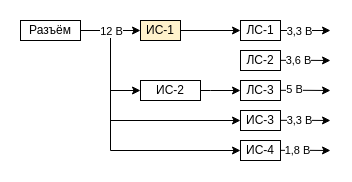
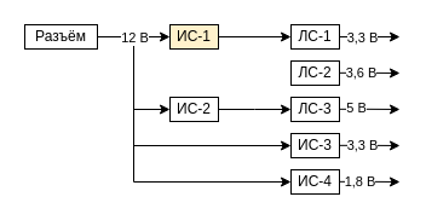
  <mxCell id="0" />
  <mxCell id="1" parent="0" />
  <mxCell id="2" style="edgeStyle=orthogonalEdgeStyle;rounded=0;orthogonalLoop=1;jettySize=auto;html=1;exitX=1;exitY=0.5;exitDx=0;exitDy=0;entryX=0;entryY=0.5;entryDx=0;entryDy=0;" edge="1" parent="1" source="7" target="9"><mxGeometry relative="1" as="geometry" /></mxCell>
  <mxCell id="3" style="edgeStyle=orthogonalEdgeStyle;rounded=0;orthogonalLoop=1;jettySize=auto;html=1;exitX=1;exitY=0.5;exitDx=0;exitDy=0;entryX=0;entryY=0.5;entryDx=0;entryDy=0;" edge="1" parent="1" source="7" target="11"><mxGeometry relative="1" as="geometry"><Array as="points"><mxPoint x="110" y="30" /><mxPoint x="110" y="90" /></Array></mxGeometry></mxCell>
  <mxCell id="4" style="edgeStyle=orthogonalEdgeStyle;rounded=0;orthogonalLoop=1;jettySize=auto;html=1;exitX=1;exitY=0.5;exitDx=0;exitDy=0;entryX=0;entryY=0.5;entryDx=0;entryDy=0;" edge="1" parent="1" source="7" target="12"><mxGeometry relative="1" as="geometry"><Array as="points"><mxPoint x="110" y="30" /><mxPoint x="110" y="120" /></Array></mxGeometry></mxCell>
  <mxCell id="5" style="edgeStyle=orthogonalEdgeStyle;rounded=0;orthogonalLoop=1;jettySize=auto;html=1;exitX=1;exitY=0.5;exitDx=0;exitDy=0;entryX=0;entryY=0.5;entryDx=0;entryDy=0;" edge="1" parent="1" source="7" target="13"><mxGeometry relative="1" as="geometry"><Array as="points"><mxPoint x="110" y="30" /><mxPoint x="110" y="150" /></Array></mxGeometry></mxCell>
  <mxCell id="6" value="12 В" style="edgeLabel;html=1;align=center;verticalAlign=middle;resizable=0;points=[];" vertex="1" connectable="0" parent="5"><mxGeometry x="-0.92" relative="1" as="geometry"><mxPoint x="19" as="offset" /></mxGeometry></mxCell>
  <mxCell id="7" value="Разъём" style="rounded=0;whiteSpace=wrap;html=1;" vertex="1" parent="1"><mxGeometry x="20" y="20" width="60" height="20" as="geometry" /></mxCell>
  <mxCell id="8" style="edgeStyle=orthogonalEdgeStyle;rounded=0;orthogonalLoop=1;jettySize=auto;html=1;exitX=1;exitY=0.5;exitDx=0;exitDy=0;entryX=0;entryY=0.5;entryDx=0;entryDy=0;" edge="1" parent="1" source="9" target="16"><mxGeometry relative="1" as="geometry" /></mxCell>
  <mxCell id="9" value="ИС-1" style="rounded=0;whiteSpace=wrap;html=1;fillColor=#fff2cc;" vertex="1" parent="1"><mxGeometry x="140" y="20" width="40" height="20" as="geometry" /></mxCell>
  <mxCell id="10" style="edgeStyle=orthogonalEdgeStyle;rounded=0;orthogonalLoop=1;jettySize=auto;html=1;exitX=1;exitY=0.5;exitDx=0;exitDy=0;entryX=0;entryY=0.5;entryDx=0;entryDy=0;" edge="1" parent="1" source="11" target="18"><mxGeometry relative="1" as="geometry"><Array as="points"><mxPoint x="210" y="90" /><mxPoint x="210" y="90" /></Array></mxGeometry></mxCell>
- <mxCell id="11" value="ИС-2" style="rounded=0;whiteSpace=wrap;html=1;" vertex="1" parent="1"><mxGeometry x="140" y="80" width="60" height="20" as="geometry" /></mxCell>
+ <mxCell id="11" value="ИС-2" style="rounded=0;whiteSpace=wrap;html=1;" vertex="1" parent="1"><mxGeometry x="140" y="80" width="40" height="20" as="geometry" /></mxCell>
  <mxCell id="12" value="ИС-3" style="rounded=0;whiteSpace=wrap;html=1;" vertex="1" parent="1"><mxGeometry x="240" y="110" width="40" height="20" as="geometry" /></mxCell>
  <mxCell id="13" value="ИС-4" style="rounded=0;whiteSpace=wrap;html=1;" vertex="1" parent="1"><mxGeometry x="240" y="140" width="40" height="20" as="geometry" /></mxCell>
  <mxCell id="14" style="edgeStyle=orthogonalEdgeStyle;rounded=0;orthogonalLoop=1;jettySize=auto;html=1;exitX=1;exitY=0.5;exitDx=0;exitDy=0;" edge="1" parent="1" source="16"><mxGeometry relative="1" as="geometry"><mxPoint x="330" y="30" as="targetPoint" /></mxGeometry></mxCell>
  <mxCell id="15" value="3,3 В" style="edgeLabel;html=1;align=center;verticalAlign=middle;resizable=0;points=[];" vertex="1" connectable="0" parent="14"><mxGeometry x="-0.245" relative="1" as="geometry"><mxPoint x="-1" as="offset" /></mxGeometry></mxCell>
  <mxCell id="16" value="ЛС-1" style="rounded=0;whiteSpace=wrap;html=1;" vertex="1" parent="1"><mxGeometry x="240" y="20" width="40" height="20" as="geometry" /></mxCell>
  <mxCell id="17" value="ЛС-2" style="rounded=0;whiteSpace=wrap;html=1;" vertex="1" parent="1"><mxGeometry x="240" y="50" width="40" height="20" as="geometry" /></mxCell>
  <mxCell id="18" value="ЛС-3" style="rounded=0;whiteSpace=wrap;html=1;" vertex="1" parent="1"><mxGeometry x="240" y="80" width="40" height="20" as="geometry" /></mxCell>
  <mxCell id="19" style="edgeStyle=orthogonalEdgeStyle;rounded=0;orthogonalLoop=1;jettySize=auto;html=1;exitX=1;exitY=0.5;exitDx=0;exitDy=0;" edge="1" parent="1"><mxGeometry relative="1" as="geometry"><mxPoint x="330" y="60" as="targetPoint" /><mxPoint x="280" y="59.83" as="sourcePoint" /><Array as="points"><mxPoint x="300" y="60" /><mxPoint x="320" y="60" /></Array></mxGeometry></mxCell>
  <mxCell id="20" value="3,6 В" style="edgeLabel;html=1;align=center;verticalAlign=middle;resizable=0;points=[];" vertex="1" connectable="0" parent="19"><mxGeometry x="-0.312" relative="1" as="geometry"><mxPoint x="1" as="offset" /></mxGeometry></mxCell>
  <mxCell id="21" style="edgeStyle=orthogonalEdgeStyle;rounded=0;orthogonalLoop=1;jettySize=auto;html=1;exitX=1;exitY=0.5;exitDx=0;exitDy=0;" edge="1" parent="1"><mxGeometry relative="1" as="geometry"><mxPoint x="330" y="90" as="targetPoint" /><mxPoint x="280" y="89.83" as="sourcePoint" /><Array as="points"><mxPoint x="300" y="90" /><mxPoint x="320" y="90" /></Array></mxGeometry></mxCell>
  <mxCell id="22" value="5 В" style="edgeLabel;html=1;align=center;verticalAlign=middle;resizable=0;points=[];" vertex="1" connectable="0" parent="21"><mxGeometry x="-0.582" y="1" relative="1" as="geometry"><mxPoint x="4" as="offset" /></mxGeometry></mxCell>
  <mxCell id="23" style="edgeStyle=orthogonalEdgeStyle;rounded=0;orthogonalLoop=1;jettySize=auto;html=1;exitX=1;exitY=0.5;exitDx=0;exitDy=0;" edge="1" parent="1"><mxGeometry relative="1" as="geometry"><mxPoint x="330" y="120" as="targetPoint" /><mxPoint x="280" y="119.83" as="sourcePoint" /><Array as="points"><mxPoint x="300" y="120" /><mxPoint x="320" y="120" /></Array></mxGeometry></mxCell>
  <mxCell id="24" value="3,3 В" style="edgeLabel;html=1;align=center;verticalAlign=middle;resizable=0;points=[];" vertex="1" connectable="0" parent="23"><mxGeometry x="-0.205" relative="1" as="geometry"><mxPoint x="-1" as="offset" /></mxGeometry></mxCell>
  <mxCell id="25" style="edgeStyle=orthogonalEdgeStyle;rounded=0;orthogonalLoop=1;jettySize=auto;html=1;exitX=1;exitY=0.5;exitDx=0;exitDy=0;" edge="1" parent="1"><mxGeometry relative="1" as="geometry"><mxPoint x="330" y="150" as="targetPoint" /><mxPoint x="280" y="149.83" as="sourcePoint" /><Array as="points"><mxPoint x="300" y="150" /><mxPoint x="320" y="150" /></Array></mxGeometry></mxCell>
  <mxCell id="26" value="1,8 В" style="edgeLabel;html=1;align=center;verticalAlign=middle;resizable=0;points=[];" vertex="1" connectable="0" parent="25"><mxGeometry x="-0.581" relative="1" as="geometry"><mxPoint x="7" as="offset" /></mxGeometry></mxCell>
